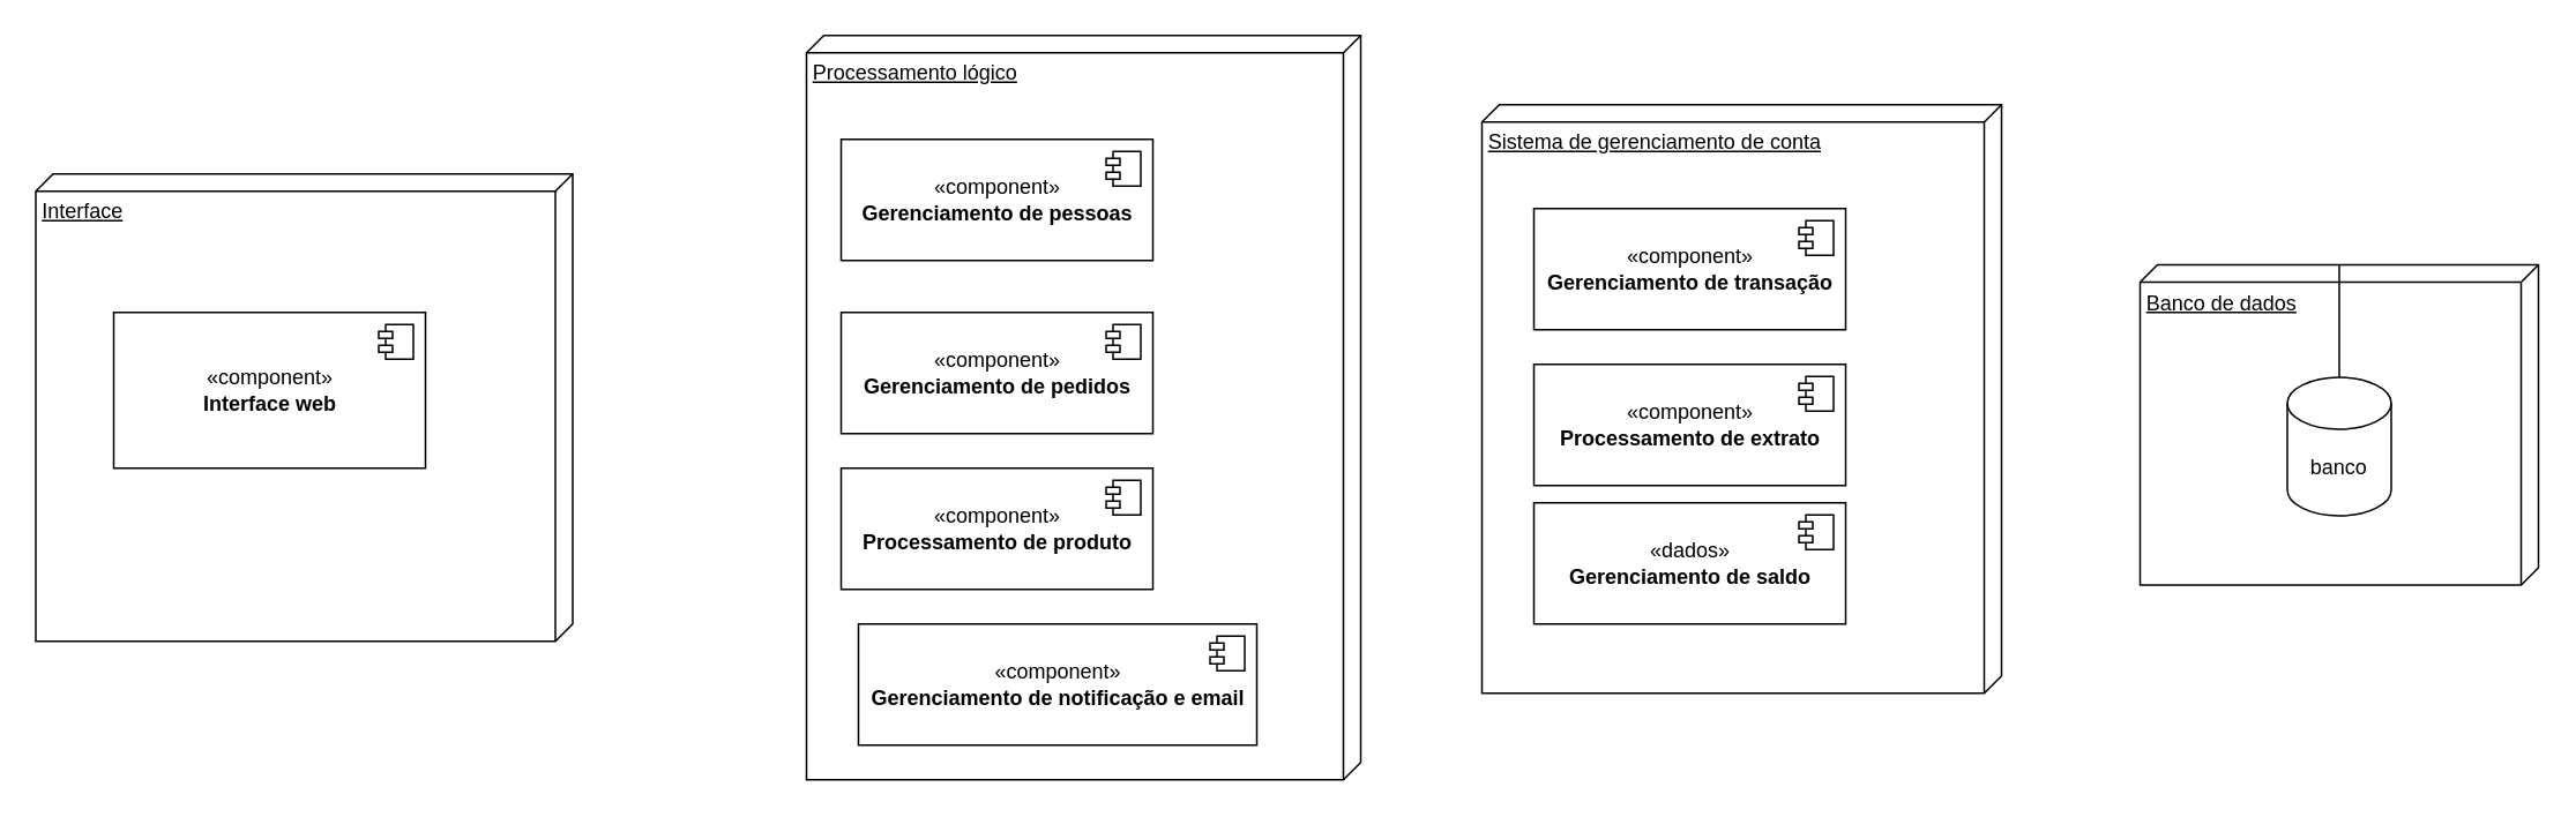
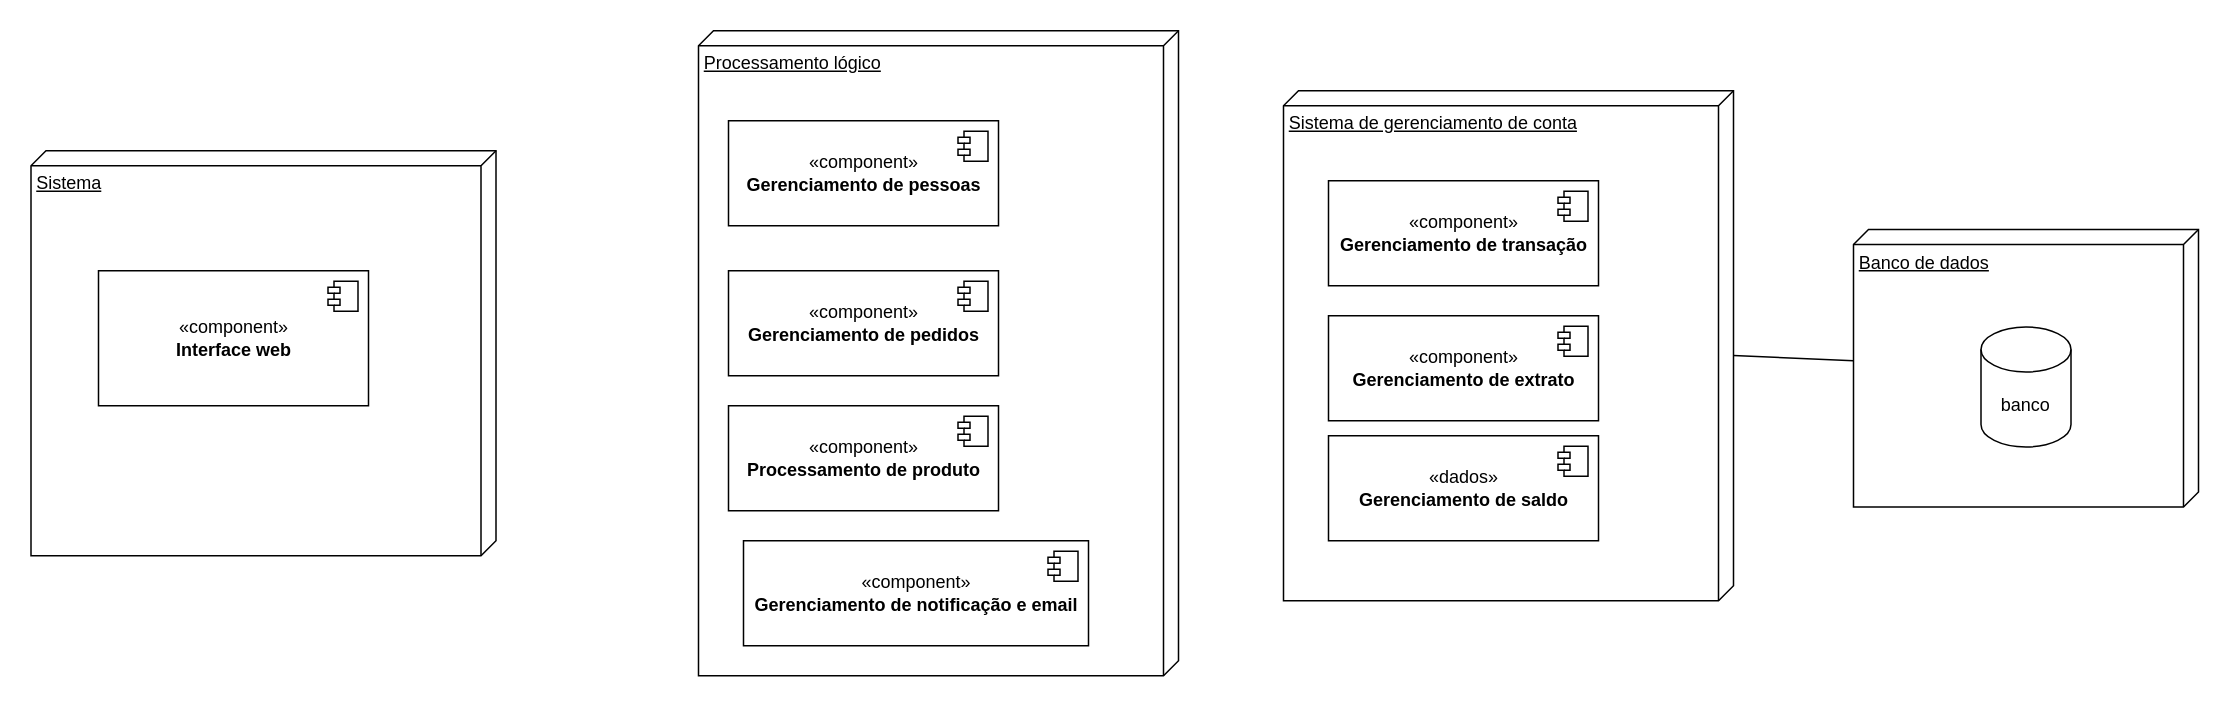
  <mxCell id="0" />
  <mxCell id="1" parent="0" />
- <mxCell id="2" value="Interface" style="verticalAlign=top;align=left;spacingTop=8;spacingLeft=2;spacingRight=12;shape=cube;size=10;direction=south;fontStyle=4;html=1;" vertex="1" parent="1"><mxGeometry x="20" y="100" width="310" height="270" as="geometry" /></mxCell>
+ <mxCell id="2" value="Sistema" style="verticalAlign=top;align=left;spacingTop=8;spacingLeft=2;spacingRight=12;shape=cube;size=10;direction=south;fontStyle=4;html=1;" vertex="1" parent="1"><mxGeometry x="20" y="100" width="310" height="270" as="geometry" /></mxCell>
  <mxCell id="3" value="Processamento lógico" style="verticalAlign=top;align=left;spacingTop=8;spacingLeft=2;spacingRight=12;shape=cube;size=10;direction=south;fontStyle=4;html=1;" vertex="1" parent="1"><mxGeometry x="465" y="20" width="320" height="430" as="geometry" /></mxCell>
  <mxCell id="4" value="Banco de dados" style="verticalAlign=top;align=left;spacingTop=8;spacingLeft=2;spacingRight=12;shape=cube;size=10;direction=south;fontStyle=4;html=1;" vertex="1" parent="1"><mxGeometry x="1235" y="152.5" width="230" height="185" as="geometry" /></mxCell>
  <mxCell id="5" value="«component»&lt;br&gt;&lt;b&gt;Interface web&lt;/b&gt;" style="html=1;dropTarget=0;" vertex="1" parent="1"><mxGeometry x="65" y="180" width="180" height="90" as="geometry" /></mxCell>
  <mxCell id="6" value="" style="shape=module;jettyWidth=8;jettyHeight=4;" vertex="1" parent="5"><mxGeometry x="1" width="20" height="20" relative="1" as="geometry"><mxPoint x="-27" y="7" as="offset" /></mxGeometry></mxCell>
  <mxCell id="7" value="Sistema de gerenciamento de conta" style="verticalAlign=top;align=left;spacingTop=8;spacingLeft=2;spacingRight=12;shape=cube;size=10;direction=south;fontStyle=4;html=1;" vertex="1" parent="1"><mxGeometry x="855" y="60" width="300" height="340" as="geometry" /></mxCell>
  <mxCell id="8" value="«component»&lt;br&gt;&lt;b&gt;Gerenciamento de pessoas&lt;/b&gt;" style="html=1;dropTarget=0;" vertex="1" parent="1"><mxGeometry x="485" y="80" width="180" height="70" as="geometry" /></mxCell>
  <mxCell id="9" value="" style="shape=module;jettyWidth=8;jettyHeight=4;" vertex="1" parent="8"><mxGeometry x="1" width="20" height="20" relative="1" as="geometry"><mxPoint x="-27" y="7" as="offset" /></mxGeometry></mxCell>
  <mxCell id="10" value="«component»&lt;br&gt;&lt;b&gt;Gerenciamento de pedidos&lt;/b&gt;" style="html=1;dropTarget=0;" vertex="1" parent="1"><mxGeometry x="485" y="180" width="180" height="70" as="geometry" /></mxCell>
  <mxCell id="11" value="" style="shape=module;jettyWidth=8;jettyHeight=4;" vertex="1" parent="10"><mxGeometry x="1" width="20" height="20" relative="1" as="geometry"><mxPoint x="-27" y="7" as="offset" /></mxGeometry></mxCell>
  <mxCell id="12" value="banco" style="shape=cylinder3;whiteSpace=wrap;html=1;boundedLbl=1;backgroundOutline=1;size=15;" vertex="1" parent="1"><mxGeometry x="1320" y="217.5" width="60" height="80" as="geometry" /></mxCell>
  <mxCell id="13" value="«component»&lt;br&gt;&lt;b&gt;Processamento de produto&lt;/b&gt;" style="html=1;dropTarget=0;" vertex="1" parent="1"><mxGeometry x="485" y="270" width="180" height="70" as="geometry" /></mxCell>
  <mxCell id="14" value="" style="shape=module;jettyWidth=8;jettyHeight=4;" vertex="1" parent="13"><mxGeometry x="1" width="20" height="20" relative="1" as="geometry"><mxPoint x="-27" y="7" as="offset" /></mxGeometry></mxCell>
  <mxCell id="15" value="«component»&lt;br&gt;&lt;b&gt;Gerenciamento de notificação e email&lt;/b&gt;" style="html=1;dropTarget=0;" vertex="1" parent="1"><mxGeometry x="495" y="360" width="230" height="70" as="geometry" /></mxCell>
  <mxCell id="16" value="" style="shape=module;jettyWidth=8;jettyHeight=4;" vertex="1" parent="15"><mxGeometry x="1" width="20" height="20" relative="1" as="geometry"><mxPoint x="-27" y="7" as="offset" /></mxGeometry></mxCell>
  <mxCell id="17" value="«component»&lt;br&gt;&lt;b&gt;Gerenciamento de transação&lt;/b&gt;" style="html=1;dropTarget=0;" vertex="1" parent="1"><mxGeometry x="885" y="120" width="180" height="70" as="geometry" /></mxCell>
  <mxCell id="18" value="" style="shape=module;jettyWidth=8;jettyHeight=4;" vertex="1" parent="17"><mxGeometry x="1" width="20" height="20" relative="1" as="geometry"><mxPoint x="-27" y="7" as="offset" /></mxGeometry></mxCell>
- <mxCell id="19" value="«component»&lt;br&gt;&lt;b&gt;Processamento de extrato&lt;/b&gt;" style="html=1;dropTarget=0;" vertex="1" parent="1"><mxGeometry x="885" y="210" width="180" height="70" as="geometry" /></mxCell>
+ <mxCell id="19" value="«component»&lt;br&gt;&lt;b&gt;Gerenciamento de extrato&lt;/b&gt;" style="html=1;dropTarget=0;" vertex="1" parent="1"><mxGeometry x="885" y="210" width="180" height="70" as="geometry" /></mxCell>
  <mxCell id="20" value="" style="shape=module;jettyWidth=8;jettyHeight=4;" vertex="1" parent="19"><mxGeometry x="1" width="20" height="20" relative="1" as="geometry"><mxPoint x="-27" y="7" as="offset" /></mxGeometry></mxCell>
  <mxCell id="21" value="«dados»&lt;br&gt;&lt;b&gt;Gerenciamento de saldo&lt;/b&gt;" style="html=1;dropTarget=0;" vertex="1" parent="1"><mxGeometry x="885" y="290" width="180" height="70" as="geometry" /></mxCell>
  <mxCell id="22" value="" style="shape=module;jettyWidth=8;jettyHeight=4;" vertex="1" parent="21"><mxGeometry x="1" width="20" height="20" relative="1" as="geometry"><mxPoint x="-27" y="7" as="offset" /></mxGeometry></mxCell>
- <mxCell id="23" value="" style="endArrow=none;html=1;" edge="1" parent="1" source="4" target="12"><mxGeometry width="50" height="50" relative="1" as="geometry"><mxPoint x="865" y="270" as="sourcePoint" /><mxPoint x="915" y="220" as="targetPoint" /></mxGeometry></mxCell>
+ <mxCell id="23" value="" style="endArrow=none;html=1;" edge="1" parent="1" source="4" target="7"><mxGeometry width="50" height="50" relative="1" as="geometry"><mxPoint x="865" y="270" as="sourcePoint" /><mxPoint x="915" y="220" as="targetPoint" /></mxGeometry></mxCell>
